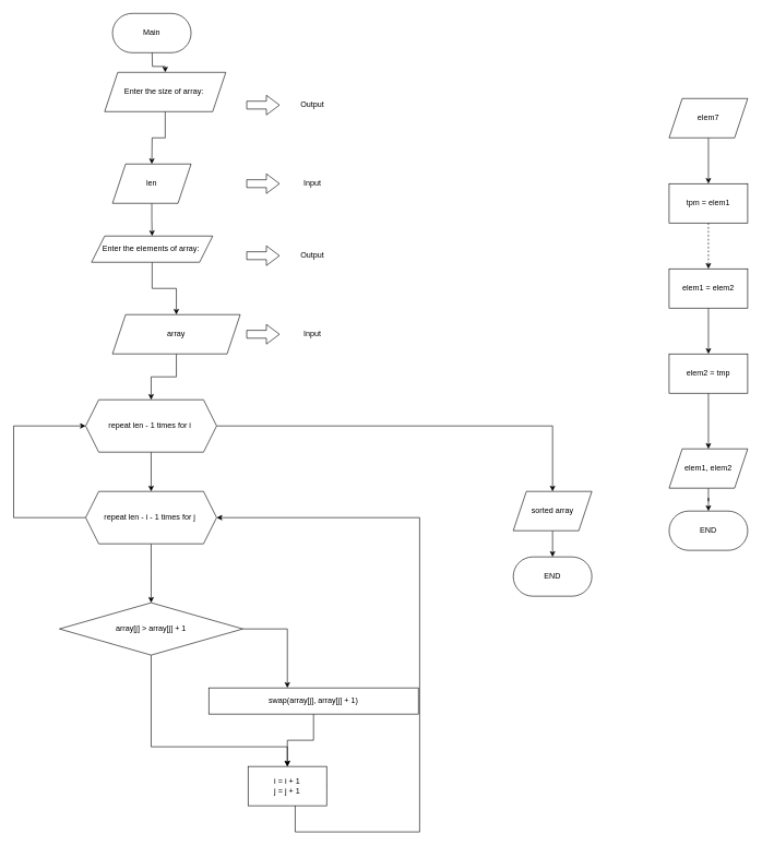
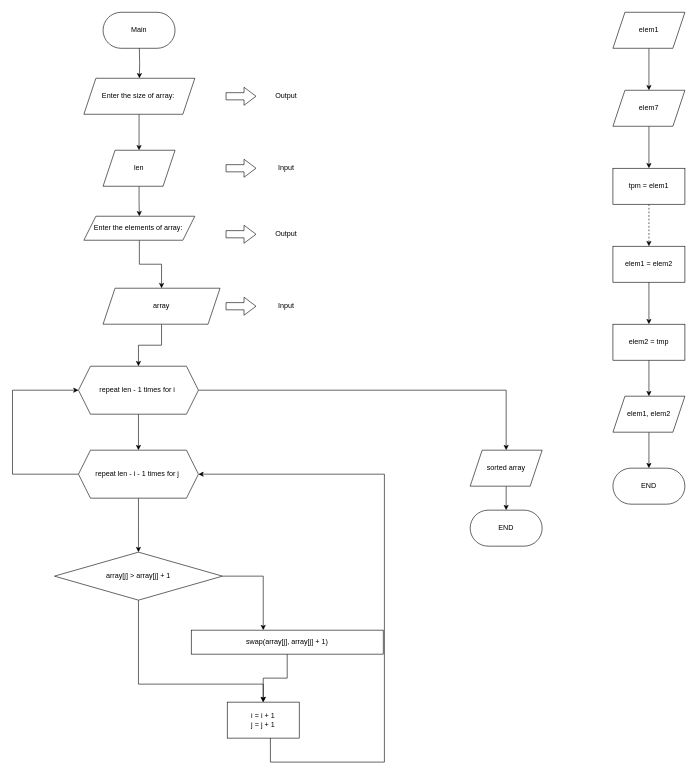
  <mxCell id="0" />
  <mxCell id="1" parent="0" />
  <mxCell id="2" value="Main" style="rounded=1;whiteSpace=wrap;html=1;arcSize=50;" parent="1" vertex="1"><mxGeometry x="171" y="20" width="120" height="60" as="geometry" /></mxCell>
  <mxCell id="3" style="edgeStyle=orthogonalEdgeStyle;rounded=0;orthogonalLoop=1;jettySize=auto;html=1;" parent="1" target="5" edge="1"><mxGeometry relative="1" as="geometry"><mxPoint x="231.5" y="80" as="sourcePoint" /></mxGeometry></mxCell>
  <mxCell id="4" value="" style="edgeStyle=orthogonalEdgeStyle;rounded=0;orthogonalLoop=1;jettySize=auto;html=1;" parent="1" source="5" edge="1"><mxGeometry relative="1" as="geometry"><mxPoint x="231" y="250" as="targetPoint" /></mxGeometry></mxCell>
- <mxCell id="5" value="Enter the size of array:&amp;nbsp;" style="shape=parallelogram;perimeter=parallelogramPerimeter;whiteSpace=wrap;html=1;fixedSize=1;" parent="1" vertex="1"><mxGeometry x="159" y="110" width="185" height="60" as="geometry" /></mxCell>
+ <mxCell id="5" value="Enter the size of array:&amp;nbsp;" style="shape=parallelogram;perimeter=parallelogramPerimeter;whiteSpace=wrap;html=1;fixedSize=1;" parent="1" vertex="1"><mxGeometry x="139" y="130" width="185" height="60" as="geometry" /></mxCell>
  <mxCell id="6" value="" style="edgeStyle=orthogonalEdgeStyle;rounded=0;orthogonalLoop=1;jettySize=auto;html=1;" parent="1" edge="1"><mxGeometry relative="1" as="geometry"><mxPoint x="396" y="750" as="sourcePoint" /></mxGeometry></mxCell>
  <mxCell id="7" style="edgeStyle=orthogonalEdgeStyle;rounded=0;orthogonalLoop=1;jettySize=auto;html=1;" parent="1" edge="1"><mxGeometry relative="1" as="geometry"><Array as="points"><mxPoint x="164" y="720" /></Array><mxPoint x="164" y="770" as="targetPoint" /></mxGeometry></mxCell>
  <mxCell id="8" style="edgeStyle=orthogonalEdgeStyle;rounded=0;orthogonalLoop=1;jettySize=auto;html=1;" parent="1" source="10" target="12" edge="1"><mxGeometry relative="1" as="geometry" /></mxCell>
  <mxCell id="9" value="" style="edgeStyle=orthogonalEdgeStyle;rounded=0;orthogonalLoop=1;jettySize=auto;html=1;" parent="1" source="10" target="15" edge="1"><mxGeometry relative="1" as="geometry" /></mxCell>
  <mxCell id="10" value="repeat len - 1 times for i&amp;nbsp;" style="shape=hexagon;perimeter=hexagonPerimeter2;whiteSpace=wrap;html=1;fixedSize=1;" parent="1" vertex="1"><mxGeometry x="130" y="610" width="200" height="80" as="geometry" /></mxCell>
  <mxCell id="11" value="" style="edgeStyle=orthogonalEdgeStyle;rounded=0;orthogonalLoop=1;jettySize=auto;html=1;" parent="1" source="12" target="23" edge="1"><mxGeometry relative="1" as="geometry" /></mxCell>
  <mxCell id="12" value="sorted array" style="shape=parallelogram;perimeter=parallelogramPerimeter;whiteSpace=wrap;html=1;fixedSize=1;" parent="1" vertex="1"><mxGeometry x="783" y="750" width="120" height="60" as="geometry" /></mxCell>
  <mxCell id="13" value="" style="edgeStyle=orthogonalEdgeStyle;rounded=0;orthogonalLoop=1;jettySize=auto;html=1;" parent="1" source="15" edge="1"><mxGeometry relative="1" as="geometry"><mxPoint x="230" y="920" as="targetPoint" /></mxGeometry></mxCell>
  <mxCell id="14" style="edgeStyle=orthogonalEdgeStyle;rounded=0;orthogonalLoop=1;jettySize=auto;html=1;exitX=0;exitY=0.5;exitDx=0;exitDy=0;entryX=0;entryY=0.5;entryDx=0;entryDy=0;" parent="1" source="15" target="10" edge="1"><mxGeometry relative="1" as="geometry"><Array as="points"><mxPoint x="20" y="790" /><mxPoint x="20" y="650" /></Array></mxGeometry></mxCell>
  <mxCell id="15" value="repeat len - i - 1 times for j&amp;nbsp;" style="shape=hexagon;perimeter=hexagonPerimeter2;whiteSpace=wrap;html=1;fixedSize=1;" parent="1" vertex="1"><mxGeometry x="130" y="750" width="200" height="80" as="geometry" /></mxCell>
  <mxCell id="16" value="" style="edgeStyle=orthogonalEdgeStyle;rounded=0;orthogonalLoop=1;jettySize=auto;html=1;" parent="1" source="17" target="22" edge="1"><mxGeometry relative="1" as="geometry" /></mxCell>
  <mxCell id="17" value="swap(array[j], array[j] + 1)" style="rounded=0;whiteSpace=wrap;html=1;" parent="1" vertex="1"><mxGeometry x="318" y="1050" width="320" height="40" as="geometry" /></mxCell>
  <mxCell id="18" style="edgeStyle=orthogonalEdgeStyle;rounded=0;orthogonalLoop=1;jettySize=auto;html=1;" parent="1" source="20" target="17" edge="1"><mxGeometry relative="1" as="geometry"><Array as="points"><mxPoint x="438" y="960" /></Array></mxGeometry></mxCell>
  <mxCell id="19" style="edgeStyle=orthogonalEdgeStyle;rounded=0;orthogonalLoop=1;jettySize=auto;html=1;entryX=0.5;entryY=0;entryDx=0;entryDy=0;" parent="1" source="20" target="22" edge="1"><mxGeometry relative="1" as="geometry"><Array as="points"><mxPoint x="230" y="1140" /><mxPoint x="438" y="1140" /></Array></mxGeometry></mxCell>
  <mxCell id="20" value="array[j] &amp;gt; array[j] + 1" style="rhombus;whiteSpace=wrap;html=1;" parent="1" vertex="1"><mxGeometry x="90" y="920" width="280" height="80" as="geometry" /></mxCell>
  <mxCell id="21" style="edgeStyle=orthogonalEdgeStyle;rounded=0;orthogonalLoop=1;jettySize=auto;html=1;exitX=1;exitY=0.5;exitDx=0;exitDy=0;entryX=1;entryY=0.5;entryDx=0;entryDy=0;" parent="1" source="22" target="15" edge="1"><mxGeometry relative="1" as="geometry"><Array as="points"><mxPoint x="450" y="1200" /><mxPoint x="450" y="1270" /><mxPoint x="640" y="1270" /><mxPoint x="640" y="790" /></Array></mxGeometry></mxCell>
  <mxCell id="22" value="i = i + 1&lt;div&gt;j = j + 1&lt;/div&gt;" style="rounded=0;whiteSpace=wrap;html=1;" parent="1" vertex="1"><mxGeometry x="378" y="1170" width="120" height="60" as="geometry" /></mxCell>
  <mxCell id="23" value="END" style="rounded=1;whiteSpace=wrap;html=1;arcSize=50;" parent="1" vertex="1"><mxGeometry x="783" y="850" width="120" height="60" as="geometry" /></mxCell>
  <mxCell id="24" value="" style="edgeStyle=orthogonalEdgeStyle;rounded=0;orthogonalLoop=1;jettySize=auto;html=1;" parent="1" source="25" target="31" edge="1"><mxGeometry relative="1" as="geometry" /></mxCell>
  <mxCell id="25" value="len" style="shape=parallelogram;perimeter=parallelogramPerimeter;whiteSpace=wrap;html=1;fixedSize=1;" parent="1" vertex="1"><mxGeometry x="171" y="250" width="120" height="60" as="geometry" /></mxCell>
  <mxCell id="26" value="" style="shape=singleArrow;whiteSpace=wrap;html=1;arrowWidth=0.4;arrowSize=0.4;" parent="1" vertex="1"><mxGeometry x="376" y="145" width="50" height="30" as="geometry" /></mxCell>
  <mxCell id="27" value="Output" style="text;html=1;align=center;verticalAlign=middle;resizable=0;points=[];autosize=1;strokeColor=none;fillColor=none;" parent="1" vertex="1"><mxGeometry x="446" y="145" width="60" height="30" as="geometry" /></mxCell>
  <mxCell id="28" value="" style="shape=singleArrow;whiteSpace=wrap;html=1;arrowWidth=0.4;arrowSize=0.4;" parent="1" vertex="1"><mxGeometry x="376" y="265" width="50" height="30" as="geometry" /></mxCell>
  <mxCell id="29" value="Input" style="text;html=1;align=center;verticalAlign=middle;resizable=0;points=[];autosize=1;strokeColor=none;fillColor=none;" parent="1" vertex="1"><mxGeometry x="451" y="265" width="50" height="30" as="geometry" /></mxCell>
  <mxCell id="30" value="" style="edgeStyle=orthogonalEdgeStyle;rounded=0;orthogonalLoop=1;jettySize=auto;html=1;" parent="1" source="31" target="33" edge="1"><mxGeometry relative="1" as="geometry" /></mxCell>
  <mxCell id="31" value="Enter the elements of array:&amp;nbsp;" style="shape=parallelogram;perimeter=parallelogramPerimeter;whiteSpace=wrap;html=1;fixedSize=1;" parent="1" vertex="1"><mxGeometry x="139" y="360" width="185" height="40" as="geometry" /></mxCell>
  <mxCell id="32" value="" style="edgeStyle=orthogonalEdgeStyle;rounded=0;orthogonalLoop=1;jettySize=auto;html=1;" parent="1" source="33" target="10" edge="1"><mxGeometry relative="1" as="geometry" /></mxCell>
  <mxCell id="33" value="array" style="shape=parallelogram;perimeter=parallelogramPerimeter;whiteSpace=wrap;html=1;fixedSize=1;" parent="1" vertex="1"><mxGeometry x="171" y="480" width="195" height="60" as="geometry" /></mxCell>
  <mxCell id="34" value="" style="shape=singleArrow;whiteSpace=wrap;html=1;arrowWidth=0.4;arrowSize=0.4;" parent="1" vertex="1"><mxGeometry x="376" y="375" width="50" height="30" as="geometry" /></mxCell>
  <mxCell id="35" value="Output" style="text;html=1;align=center;verticalAlign=middle;resizable=0;points=[];autosize=1;strokeColor=none;fillColor=none;" parent="1" vertex="1"><mxGeometry x="446" y="375" width="60" height="30" as="geometry" /></mxCell>
  <mxCell id="36" value="" style="shape=singleArrow;whiteSpace=wrap;html=1;arrowWidth=0.4;arrowSize=0.4;" parent="1" vertex="1"><mxGeometry x="376" y="495" width="50" height="30" as="geometry" /></mxCell>
  <mxCell id="37" value="Input" style="text;html=1;align=center;verticalAlign=middle;resizable=0;points=[];autosize=1;strokeColor=none;fillColor=none;" parent="1" vertex="1"><mxGeometry x="451" y="495" width="50" height="30" as="geometry" /></mxCell>
+ <mxCell id="38" value="" style="edgeStyle=orthogonalEdgeStyle;rounded=0;orthogonalLoop=1;jettySize=auto;html=1;" parent="1" source="39" target="41" edge="1"><mxGeometry relative="1" as="geometry" /></mxCell>
+ <mxCell id="39" value="elem1" style="shape=parallelogram;perimeter=parallelogramPerimeter;whiteSpace=wrap;html=1;fixedSize=1;" parent="1" vertex="1"><mxGeometry x="1021" y="20" width="120" height="60" as="geometry" /></mxCell>
  <mxCell id="40" value="" style="edgeStyle=orthogonalEdgeStyle;rounded=0;orthogonalLoop=1;jettySize=auto;html=1;" edge="1" parent="1" source="41" target="43"><mxGeometry relative="1" as="geometry" /></mxCell>
  <mxCell id="41" value="elem7" style="shape=parallelogram;perimeter=parallelogramPerimeter;whiteSpace=wrap;html=1;fixedSize=1;" parent="1" vertex="1"><mxGeometry x="1021" y="150" width="120" height="60" as="geometry" /></mxCell>
  <mxCell id="42" value="" style="edgeStyle=orthogonalEdgeStyle;rounded=0;orthogonalLoop=1;jettySize=auto;html=1;dashed=1;" edge="1" parent="1" source="43" target="45"><mxGeometry relative="1" as="geometry" /></mxCell>
  <mxCell id="43" value="tpm = elem1" style="rounded=0;whiteSpace=wrap;html=1;" vertex="1" parent="1"><mxGeometry x="1021" y="280" width="120" height="60" as="geometry" /></mxCell>
  <mxCell id="44" value="" style="edgeStyle=orthogonalEdgeStyle;rounded=0;orthogonalLoop=1;jettySize=auto;html=1;" edge="1" parent="1" source="45" target="47"><mxGeometry relative="1" as="geometry" /></mxCell>
  <mxCell id="45" value="elem1 = elem2" style="rounded=0;whiteSpace=wrap;html=1;" vertex="1" parent="1"><mxGeometry x="1021" y="410" width="120" height="60" as="geometry" /></mxCell>
  <mxCell id="46" value="" style="edgeStyle=orthogonalEdgeStyle;rounded=0;orthogonalLoop=1;jettySize=auto;html=1;" edge="1" parent="1" source="47" target="49"><mxGeometry relative="1" as="geometry" /></mxCell>
  <mxCell id="47" value="elem2 = tmp" style="rounded=0;whiteSpace=wrap;html=1;" vertex="1" parent="1"><mxGeometry x="1021" y="540" width="120" height="60" as="geometry" /></mxCell>
  <mxCell id="48" style="edgeStyle=orthogonalEdgeStyle;rounded=0;orthogonalLoop=1;jettySize=auto;html=1;" edge="1" parent="1" source="49" target="50"><mxGeometry relative="1" as="geometry" /></mxCell>
- <mxCell id="49" value="elem1, elem2" style="shape=parallelogram;perimeter=parallelogramPerimeter;whiteSpace=wrap;html=1;fixedSize=1;" vertex="1" parent="1"><mxGeometry x="1021" y="685" width="120" height="60" as="geometry" /></mxCell>
+ <mxCell id="49" value="elem1, elem2" style="shape=parallelogram;perimeter=parallelogramPerimeter;whiteSpace=wrap;html=1;fixedSize=1;" vertex="1" parent="1"><mxGeometry x="1021" y="660" width="120" height="60" as="geometry" /></mxCell>
  <mxCell id="50" value="END" style="rounded=1;whiteSpace=wrap;html=1;arcSize=50;" vertex="1" parent="1"><mxGeometry x="1021" y="780" width="120" height="60" as="geometry" /></mxCell>
